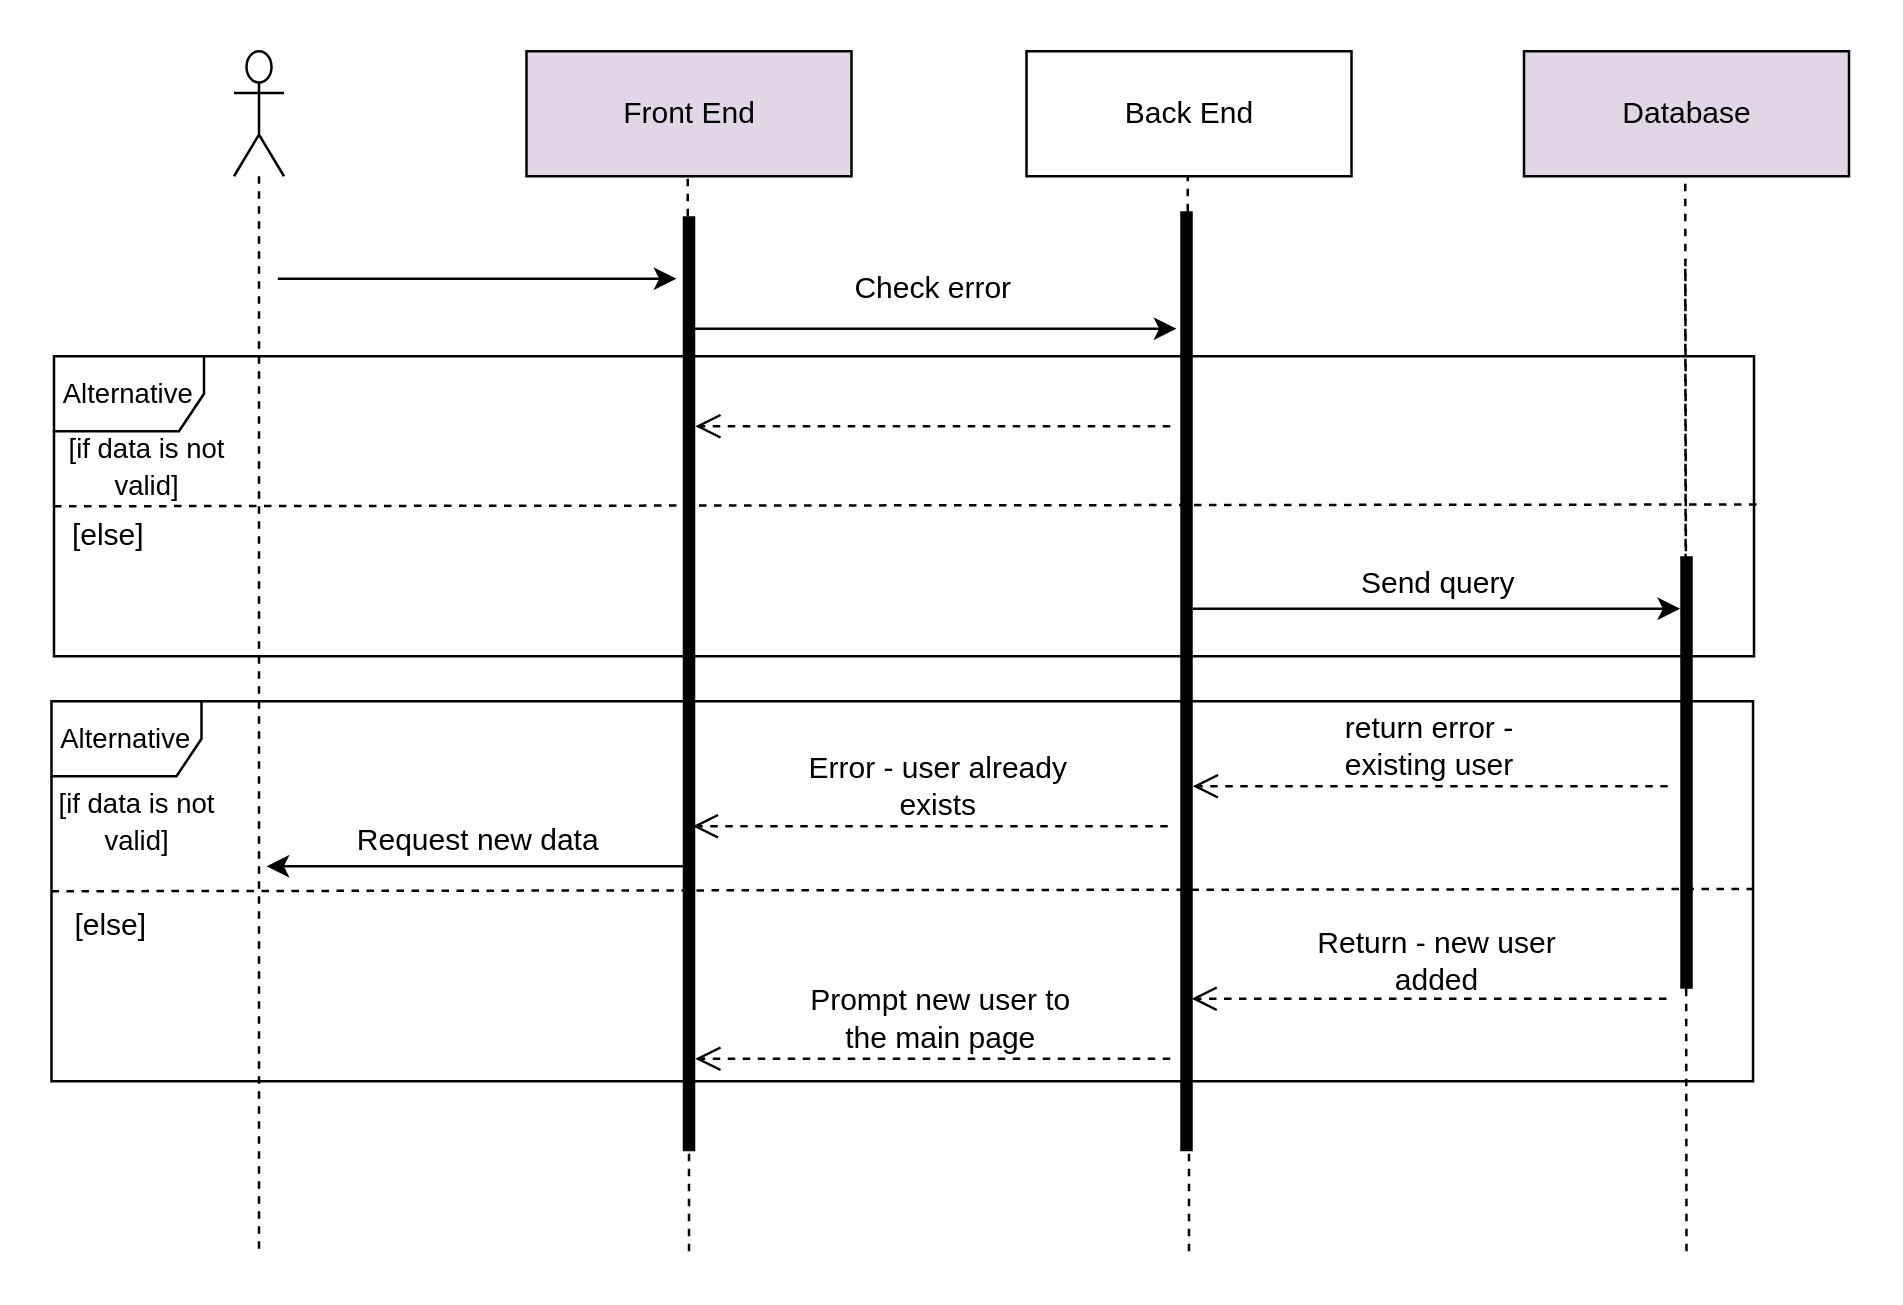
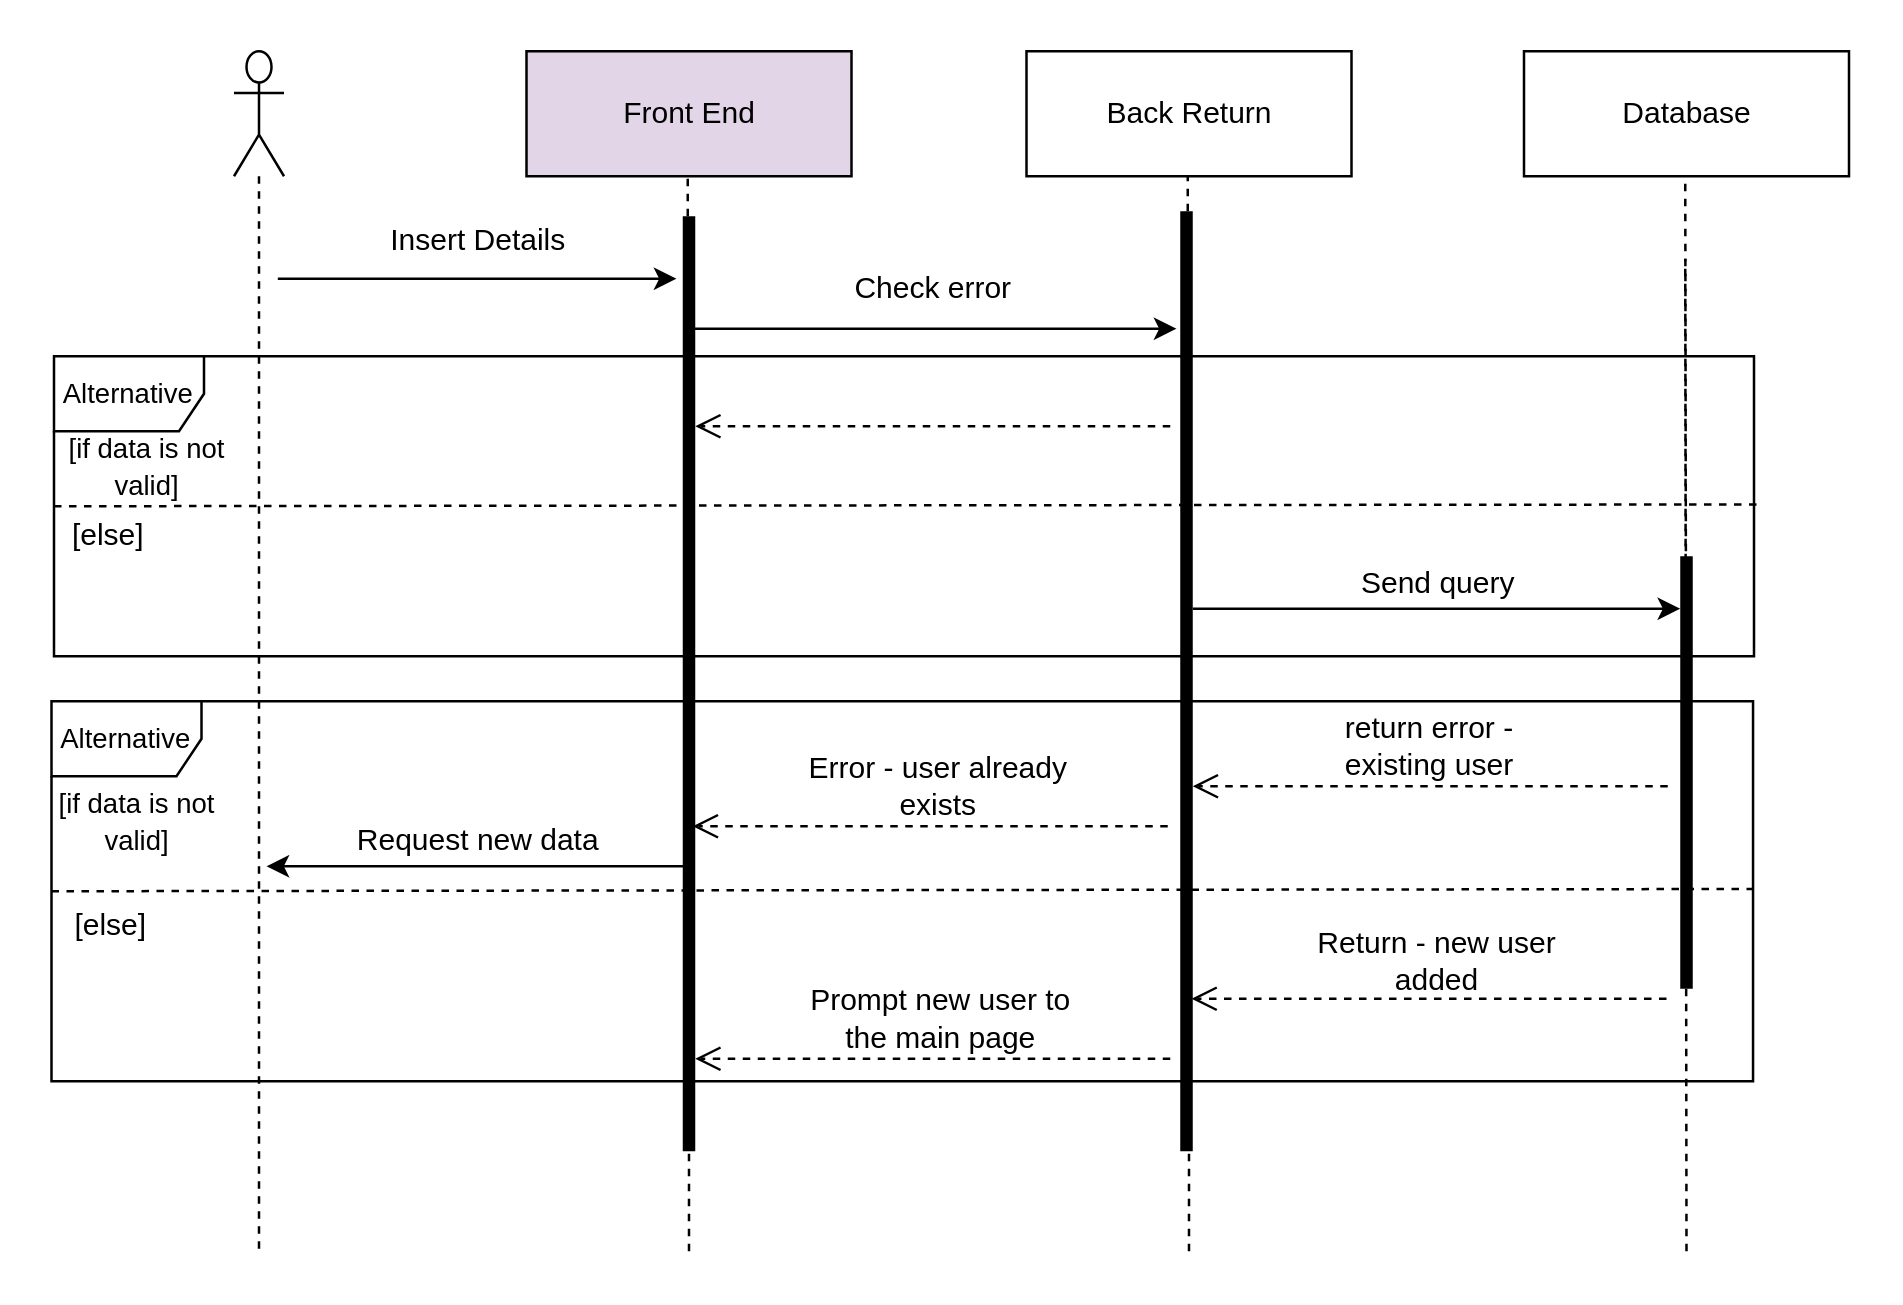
  <mxCell id="0" />
  <mxCell id="1" parent="0" />
  <mxCell id="2" value="" style="shape=umlLifeline;participant=umlActor;perimeter=lifelinePerimeter;whiteSpace=wrap;html=1;container=1;collapsible=0;recursiveResize=0;verticalAlign=top;spacingTop=36;outlineConnect=0;size=50;" parent="1" vertex="1"><mxGeometry x="93" y="20" width="20" height="480" as="geometry" /></mxCell>
  <mxCell id="3" value="Front End" style="html=1;fillColor=#e1d5e7;" parent="1" vertex="1"><mxGeometry x="210" y="20" width="130" height="50" as="geometry" /></mxCell>
  <mxCell id="4" value="" style="endArrow=none;dashed=1;html=1;" parent="1" source="16" edge="1"><mxGeometry width="50" height="50" relative="1" as="geometry"><mxPoint x="275" y="450" as="sourcePoint" /><mxPoint x="274.5" y="70" as="targetPoint" /></mxGeometry></mxCell>
- <mxCell id="5" value="Back End" style="html=1;" parent="1" vertex="1"><mxGeometry x="410" y="20" width="130" height="50" as="geometry" /></mxCell>
+ <mxCell id="5" value="Back Return" style="html=1;" parent="1" vertex="1"><mxGeometry x="410" y="20" width="130" height="50" as="geometry" /></mxCell>
  <mxCell id="6" value="" style="endArrow=none;dashed=1;html=1;" parent="1" source="18" edge="1"><mxGeometry width="50" height="50" relative="1" as="geometry"><mxPoint x="475" y="450" as="sourcePoint" /><mxPoint x="474.5" y="70" as="targetPoint" /></mxGeometry></mxCell>
- <mxCell id="7" value="Database" style="html=1;fillColor=#e1d5e7;" parent="1" vertex="1"><mxGeometry x="609" y="20" width="130" height="50" as="geometry" /></mxCell>
+ <mxCell id="7" value="Database" style="html=1;" parent="1" vertex="1"><mxGeometry x="609" y="20" width="130" height="50" as="geometry" /></mxCell>
  <mxCell id="8" value="" style="endArrow=none;dashed=1;html=1;" parent="1" edge="1"><mxGeometry width="50" height="50" relative="1" as="geometry"><mxPoint x="674" y="370" as="sourcePoint" /><mxPoint x="673.5" y="70" as="targetPoint" /></mxGeometry></mxCell>
  <mxCell id="9" value="" style="endArrow=classic;html=1;" parent="1" edge="1"><mxGeometry width="50" height="50" relative="1" as="geometry"><mxPoint x="110.525" y="111" as="sourcePoint" /><mxPoint x="270" y="111" as="targetPoint" /></mxGeometry></mxCell>
+ <mxCell id="10" value="Insert Details" style="text;html=1;strokeColor=none;fillColor=none;align=center;verticalAlign=middle;whiteSpace=wrap;rounded=0;" parent="1" vertex="1"><mxGeometry x="146" y="86" width="90" height="20" as="geometry" /></mxCell>
  <mxCell id="11" value="" style="endArrow=classic;html=1;" parent="1" edge="1"><mxGeometry width="50" height="50" relative="1" as="geometry"><mxPoint x="275" y="131" as="sourcePoint" /><mxPoint x="470" y="131" as="targetPoint" /></mxGeometry></mxCell>
  <mxCell id="12" value="Check error" style="text;html=1;strokeColor=none;fillColor=none;align=center;verticalAlign=middle;whiteSpace=wrap;rounded=0;" parent="1" vertex="1"><mxGeometry x="328" y="103" width="90" height="24" as="geometry" /></mxCell>
  <mxCell id="13" value="" style="html=1;verticalAlign=bottom;endArrow=open;dashed=1;endSize=8;" parent="1" edge="1"><mxGeometry relative="1" as="geometry"><mxPoint x="666.5" y="314" as="sourcePoint" /><mxPoint x="476.5" y="314" as="targetPoint" /></mxGeometry></mxCell>
  <mxCell id="14" value="return error - existing user" style="text;html=1;strokeColor=none;fillColor=none;align=center;verticalAlign=middle;whiteSpace=wrap;rounded=0;" parent="1" vertex="1"><mxGeometry x="517.5" y="288" width="107" height="20" as="geometry" /></mxCell>
  <mxCell id="15" value="Return - new user added" style="text;html=1;strokeColor=none;fillColor=none;align=center;verticalAlign=middle;whiteSpace=wrap;rounded=0;" parent="1" vertex="1"><mxGeometry x="520.5" y="374" width="107" height="20" as="geometry" /></mxCell>
  <mxCell id="16" value="" style="html=1;points=[];perimeter=orthogonalPerimeter;fillColor=#000000;strokeColor=none;" parent="1" vertex="1"><mxGeometry x="272.5" y="86" width="5" height="374" as="geometry" /></mxCell>
  <mxCell id="17" value="" style="endArrow=none;dashed=1;html=1;" parent="1" target="16" edge="1"><mxGeometry width="50" height="50" relative="1" as="geometry"><mxPoint x="275" y="370" as="sourcePoint" /><mxPoint x="274.5" y="70" as="targetPoint" /></mxGeometry></mxCell>
  <mxCell id="18" value="" style="html=1;points=[];perimeter=orthogonalPerimeter;fillColor=#000000;strokeColor=none;" parent="1" vertex="1"><mxGeometry x="471.5" y="84" width="5" height="376" as="geometry" /></mxCell>
  <mxCell id="19" value="" style="endArrow=none;dashed=1;html=1;" parent="1" target="18" edge="1"><mxGeometry width="50" height="50" relative="1" as="geometry"><mxPoint x="475" y="370" as="sourcePoint" /><mxPoint x="474.5" y="70" as="targetPoint" /></mxGeometry></mxCell>
  <mxCell id="20" value="" style="html=1;points=[];perimeter=orthogonalPerimeter;fillColor=#000000;strokeColor=none;" parent="1" vertex="1"><mxGeometry x="671.5" y="222" width="5" height="173" as="geometry" /></mxCell>
  <mxCell id="21" value="" style="endArrow=none;dashed=1;html=1;" parent="1" target="16" edge="1"><mxGeometry width="50" height="50" relative="1" as="geometry"><mxPoint x="275" y="500" as="sourcePoint" /><mxPoint x="275" y="320" as="targetPoint" /></mxGeometry></mxCell>
  <mxCell id="22" value="" style="endArrow=none;dashed=1;html=1;" parent="1" target="18" edge="1"><mxGeometry width="50" height="50" relative="1" as="geometry"><mxPoint x="475" y="500" as="sourcePoint" /><mxPoint x="475" y="320" as="targetPoint" /></mxGeometry></mxCell>
  <mxCell id="23" value="" style="endArrow=none;dashed=1;html=1;" parent="1" edge="1"><mxGeometry width="50" height="50" relative="1" as="geometry"><mxPoint x="674" y="500" as="sourcePoint" /><mxPoint x="673.5" y="103" as="targetPoint" /></mxGeometry></mxCell>
  <mxCell id="24" value="" style="endArrow=classic;html=1;" parent="1" edge="1"><mxGeometry width="50" height="50" relative="1" as="geometry"><mxPoint x="476.5" y="243" as="sourcePoint" /><mxPoint x="671.5" y="243" as="targetPoint" /></mxGeometry></mxCell>
  <mxCell id="25" value="Send query" style="text;html=1;strokeColor=none;fillColor=none;align=center;verticalAlign=middle;whiteSpace=wrap;rounded=0;" parent="1" vertex="1"><mxGeometry x="534.5" y="223" width="80" height="20" as="geometry" /></mxCell>
  <mxCell id="26" value="&lt;font style=&quot;font-size: 11px&quot;&gt;Alternative&lt;/font&gt;" style="shape=umlFrame;whiteSpace=wrap;html=1;" parent="1" vertex="1"><mxGeometry x="21" y="142" width="680" height="120" as="geometry" /></mxCell>
  <mxCell id="27" value="" style="endArrow=none;dashed=1;html=1;exitX=0;exitY=0.5;exitDx=0;exitDy=0;exitPerimeter=0;entryX=1.003;entryY=0.494;entryDx=0;entryDy=0;entryPerimeter=0;" parent="1" source="26" target="26" edge="1"><mxGeometry width="50" height="50" relative="1" as="geometry"><mxPoint x="191.46" y="878.5" as="sourcePoint" /><mxPoint x="341.46" y="879" as="targetPoint" /></mxGeometry></mxCell>
  <mxCell id="28" value="&lt;font style=&quot;font-size: 11px&quot;&gt;[if data is not valid]&lt;/font&gt;" style="text;html=1;strokeColor=none;fillColor=none;align=center;verticalAlign=middle;whiteSpace=wrap;rounded=0;" parent="1" vertex="1"><mxGeometry x="24" y="161.07" width="68.5" height="48.93" as="geometry" /></mxCell>
  <mxCell id="29" value="[else]" style="text;html=1;strokeColor=none;fillColor=none;align=center;verticalAlign=middle;whiteSpace=wrap;rounded=0;" parent="1" vertex="1"><mxGeometry x="23" y="204" width="40" height="20" as="geometry" /></mxCell>
  <mxCell id="30" value="" style="html=1;verticalAlign=bottom;endArrow=open;dashed=1;endSize=8;" parent="1" edge="1"><mxGeometry relative="1" as="geometry"><mxPoint x="666" y="399" as="sourcePoint" /><mxPoint x="476" y="399" as="targetPoint" /></mxGeometry></mxCell>
  <mxCell id="31" value="" style="html=1;verticalAlign=bottom;endArrow=open;dashed=1;endSize=8;" edge="1" parent="1"><mxGeometry relative="1" as="geometry"><mxPoint x="467.5" y="170" as="sourcePoint" /><mxPoint x="277.5" y="170" as="targetPoint" /></mxGeometry></mxCell>
  <mxCell id="32" value="Error - user already exists" style="text;html=1;strokeColor=none;fillColor=none;align=center;verticalAlign=middle;whiteSpace=wrap;rounded=0;" vertex="1" parent="1"><mxGeometry x="314" y="304" width="122" height="20" as="geometry" /></mxCell>
  <mxCell id="33" value="" style="html=1;verticalAlign=bottom;endArrow=open;dashed=1;endSize=8;" edge="1" parent="1"><mxGeometry relative="1" as="geometry"><mxPoint x="466.5" y="330" as="sourcePoint" /><mxPoint x="276.5" y="330" as="targetPoint" /></mxGeometry></mxCell>
  <mxCell id="34" value="" style="endArrow=classic;html=1;" edge="1" parent="1"><mxGeometry width="50" height="50" relative="1" as="geometry"><mxPoint x="276" y="346" as="sourcePoint" /><mxPoint x="106" y="346" as="targetPoint" /></mxGeometry></mxCell>
  <mxCell id="35" value="Request new data" style="text;html=1;strokeColor=none;fillColor=none;align=center;verticalAlign=middle;whiteSpace=wrap;rounded=0;" vertex="1" parent="1"><mxGeometry x="130" y="326" width="122" height="20" as="geometry" /></mxCell>
  <mxCell id="36" value="Prompt new user to the main page" style="text;html=1;strokeColor=none;fillColor=none;align=center;verticalAlign=middle;whiteSpace=wrap;rounded=0;" vertex="1" parent="1"><mxGeometry x="315" y="397" width="122" height="20" as="geometry" /></mxCell>
  <mxCell id="37" value="" style="html=1;verticalAlign=bottom;endArrow=open;dashed=1;endSize=8;" edge="1" parent="1"><mxGeometry relative="1" as="geometry"><mxPoint x="467.5" y="423" as="sourcePoint" /><mxPoint x="277.5" y="423" as="targetPoint" /></mxGeometry></mxCell>
  <mxCell id="38" value="&lt;font style=&quot;font-size: 11px&quot;&gt;Alternative&lt;/font&gt;" style="shape=umlFrame;whiteSpace=wrap;html=1;" vertex="1" parent="1"><mxGeometry x="20" y="280" width="680.62" height="152" as="geometry" /></mxCell>
  <mxCell id="39" value="" style="endArrow=none;dashed=1;html=1;exitX=0;exitY=0.5;exitDx=0;exitDy=0;exitPerimeter=0;entryX=1.003;entryY=0.494;entryDx=0;entryDy=0;entryPerimeter=0;" edge="1" parent="1" source="38" target="38"><mxGeometry width="50" height="50" relative="1" as="geometry"><mxPoint x="77.75" y="1042.5" as="sourcePoint" /><mxPoint x="227.75" y="1043" as="targetPoint" /></mxGeometry></mxCell>
  <mxCell id="40" value="&lt;font style=&quot;font-size: 11px&quot;&gt;[if data is not valid]&lt;/font&gt;" style="text;html=1;strokeColor=none;fillColor=none;align=center;verticalAlign=middle;whiteSpace=wrap;rounded=0;" vertex="1" parent="1"><mxGeometry x="20" y="304" width="68.5" height="48.93" as="geometry" /></mxCell>
  <mxCell id="41" value="[else]" style="text;html=1;strokeColor=none;fillColor=none;align=center;verticalAlign=middle;whiteSpace=wrap;rounded=0;" vertex="1" parent="1"><mxGeometry x="24" y="360" width="40" height="20" as="geometry" /></mxCell>
